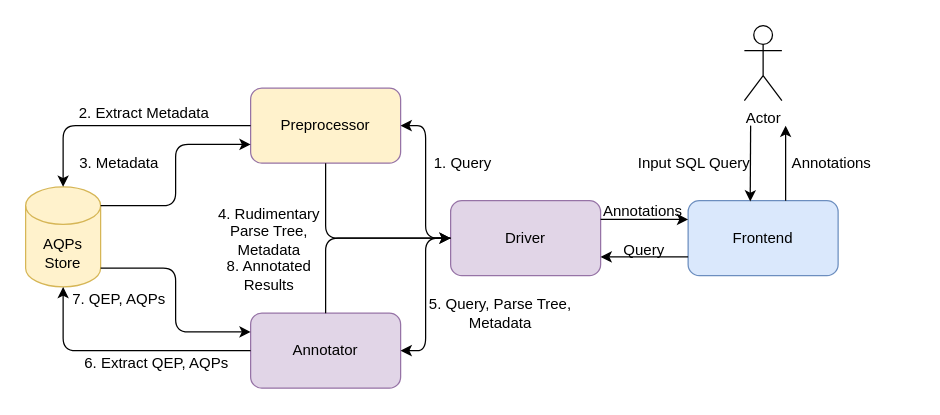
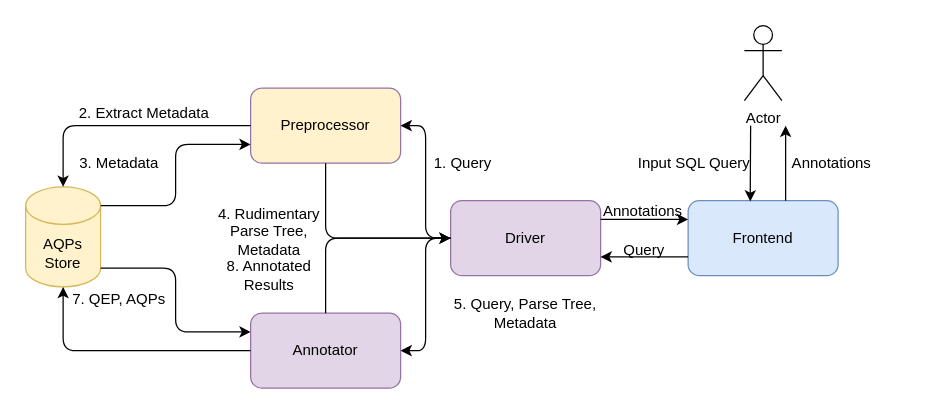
  <mxCell id="0" />
  <mxCell id="1" parent="0" />
  <mxCell id="2" value="Frontend" style="rounded=1;whiteSpace=wrap;html=1;fillColor=#dae8fc;strokeColor=#6c8ebf;" vertex="1" parent="1"><mxGeometry x="550" y="160" width="120" height="60" as="geometry" /></mxCell>
  <mxCell id="3" value="Actor" style="shape=umlActor;verticalLabelPosition=bottom;verticalAlign=top;html=1;outlineConnect=0;" vertex="1" parent="1"><mxGeometry x="595" y="20" width="30" height="60" as="geometry" /></mxCell>
  <mxCell id="4" value="" style="endArrow=classic;html=1;entryX=0.414;entryY=0.011;entryDx=0;entryDy=0;entryPerimeter=0;" edge="1" parent="1" target="2"><mxGeometry width="50" height="50" relative="1" as="geometry"><mxPoint x="600" y="100" as="sourcePoint" /><mxPoint x="680" y="200" as="targetPoint" /></mxGeometry></mxCell>
  <mxCell id="5" value="Input SQL Query" style="text;html=1;strokeColor=none;fillColor=none;align=center;verticalAlign=middle;whiteSpace=wrap;rounded=0;" vertex="1" parent="1"><mxGeometry x="490" y="120" width="130" height="20" as="geometry" /></mxCell>
  <mxCell id="6" value="" style="endArrow=classic;html=1;" edge="1" parent="1"><mxGeometry width="50" height="50" relative="1" as="geometry"><mxPoint x="628" y="160" as="sourcePoint" /><mxPoint x="628" y="100" as="targetPoint" /></mxGeometry></mxCell>
  <mxCell id="7" value="Driver" style="rounded=1;whiteSpace=wrap;html=1;fillColor=#e1d5e7;strokeColor=#9673a6;" vertex="1" parent="1"><mxGeometry x="360" y="160" width="120" height="60" as="geometry" /></mxCell>
  <mxCell id="8" value="Preprocessor" style="rounded=1;whiteSpace=wrap;html=1;fillColor=#fff2cc;strokeColor=#9673a6;" vertex="1" parent="1"><mxGeometry x="200" y="70" width="120" height="60" as="geometry" /></mxCell>
  <mxCell id="9" value="Annotator" style="rounded=1;whiteSpace=wrap;html=1;fillColor=#e1d5e7;strokeColor=#9673a6;" vertex="1" parent="1"><mxGeometry x="200" y="250" width="120" height="60" as="geometry" /></mxCell>
  <mxCell id="10" value="AQPs Store" style="shape=cylinder3;whiteSpace=wrap;html=1;boundedLbl=1;backgroundOutline=1;size=15;fillColor=#fff2cc;strokeColor=#d6b656;" vertex="1" parent="1"><mxGeometry x="20" y="149" width="60" height="80" as="geometry" /></mxCell>
  <mxCell id="11" value="" style="endArrow=classic;html=1;exitX=0;exitY=0.75;exitDx=0;exitDy=0;entryX=1;entryY=0.75;entryDx=0;entryDy=0;" edge="1" parent="1" source="2" target="7"><mxGeometry width="50" height="50" relative="1" as="geometry"><mxPoint x="480" y="200" as="sourcePoint" /><mxPoint x="530" y="150" as="targetPoint" /></mxGeometry></mxCell>
  <mxCell id="12" value="Query" style="text;html=1;strokeColor=none;fillColor=none;align=center;verticalAlign=middle;whiteSpace=wrap;rounded=0;" vertex="1" parent="1"><mxGeometry x="450" y="190" width="130" height="20" as="geometry" /></mxCell>
  <mxCell id="13" value="" style="endArrow=classic;html=1;exitX=1;exitY=0.25;exitDx=0;exitDy=0;entryX=0;entryY=0.25;entryDx=0;entryDy=0;" edge="1" parent="1" source="7" target="2"><mxGeometry width="50" height="50" relative="1" as="geometry"><mxPoint x="480" y="200" as="sourcePoint" /><mxPoint x="530" y="150" as="targetPoint" /></mxGeometry></mxCell>
  <mxCell id="14" value="Annotations" style="text;html=1;strokeColor=none;fillColor=none;align=center;verticalAlign=middle;whiteSpace=wrap;rounded=0;" vertex="1" parent="1"><mxGeometry x="494" y="159" width="40" height="20" as="geometry" /></mxCell>
  <mxCell id="15" value="" style="endArrow=classic;html=1;exitX=0;exitY=0.5;exitDx=0;exitDy=0;entryX=1;entryY=0.5;entryDx=0;entryDy=0;edgeStyle=orthogonalEdgeStyle;" edge="1" parent="1" source="7" target="8"><mxGeometry width="50" height="50" relative="1" as="geometry"><mxPoint x="350" y="180" as="sourcePoint" /><mxPoint x="380" y="150" as="targetPoint" /></mxGeometry></mxCell>
  <mxCell id="16" value="1. Query" style="text;html=1;strokeColor=none;fillColor=none;align=center;verticalAlign=middle;whiteSpace=wrap;rounded=0;" vertex="1" parent="1"><mxGeometry x="340" y="120" width="60" height="20" as="geometry" /></mxCell>
  <mxCell id="17" value="" style="endArrow=classic;html=1;exitX=0.5;exitY=1;exitDx=0;exitDy=0;entryX=0;entryY=0.5;entryDx=0;entryDy=0;edgeStyle=orthogonalEdgeStyle;" edge="1" parent="1" source="8" target="7"><mxGeometry width="50" height="50" relative="1" as="geometry"><mxPoint x="330" y="200" as="sourcePoint" /><mxPoint x="380" y="150" as="targetPoint" /></mxGeometry></mxCell>
  <mxCell id="18" value="4. Rudimentary Parse Tree, Metadata" style="text;html=1;strokeColor=none;fillColor=none;align=center;verticalAlign=middle;whiteSpace=wrap;rounded=0;" vertex="1" parent="1"><mxGeometry x="170" y="175" width="90" height="20" as="geometry" /></mxCell>
  <mxCell id="19" value="" style="endArrow=classic;html=1;exitX=0;exitY=0.5;exitDx=0;exitDy=0;entryX=1;entryY=0.5;entryDx=0;entryDy=0;edgeStyle=orthogonalEdgeStyle;" edge="1" parent="1" source="7" target="9"><mxGeometry width="50" height="50" relative="1" as="geometry"><mxPoint x="370" y="200" as="sourcePoint" /><mxPoint x="330" y="110" as="targetPoint" /></mxGeometry></mxCell>
- <mxCell id="20" value="5. Query, Parse Tree, Metadata" style="text;html=1;strokeColor=none;fillColor=none;align=center;verticalAlign=middle;whiteSpace=wrap;rounded=0;" vertex="1" parent="1"><mxGeometry x="340" y="240" width="120" height="20" as="geometry" /></mxCell>
+ <mxCell id="20" value="5. Query, Parse Tree, Metadata" style="text;html=1;strokeColor=none;fillColor=none;align=center;verticalAlign=middle;whiteSpace=wrap;rounded=0;" vertex="1" parent="1"><mxGeometry x="360" y="240" width="120" height="20" as="geometry" /></mxCell>
  <mxCell id="21" value="" style="endArrow=classic;html=1;exitX=0.5;exitY=0;exitDx=0;exitDy=0;edgeStyle=orthogonalEdgeStyle;entryX=0;entryY=0.5;entryDx=0;entryDy=0;" edge="1" parent="1" source="9" target="7"><mxGeometry width="50" height="50" relative="1" as="geometry"><mxPoint x="270" y="140" as="sourcePoint" /><mxPoint x="330" y="190" as="targetPoint" /></mxGeometry></mxCell>
  <mxCell id="22" value="8. Annotated Results" style="text;html=1;strokeColor=none;fillColor=none;align=center;verticalAlign=middle;whiteSpace=wrap;rounded=0;" vertex="1" parent="1"><mxGeometry x="170" y="210" width="90" height="20" as="geometry" /></mxCell>
  <mxCell id="23" value="" style="endArrow=classic;html=1;exitX=0;exitY=0.5;exitDx=0;exitDy=0;entryX=0.5;entryY=0;entryDx=0;entryDy=0;entryPerimeter=0;edgeStyle=orthogonalEdgeStyle;" edge="1" parent="1" source="8" target="10"><mxGeometry width="50" height="50" relative="1" as="geometry"><mxPoint x="110" y="150" as="sourcePoint" /><mxPoint x="160" y="100" as="targetPoint" /></mxGeometry></mxCell>
  <mxCell id="24" value="" style="endArrow=classic;html=1;exitX=0;exitY=0.5;exitDx=0;exitDy=0;edgeStyle=orthogonalEdgeStyle;" edge="1" parent="1" source="9" target="10"><mxGeometry width="50" height="50" relative="1" as="geometry"><mxPoint x="210" y="110" as="sourcePoint" /><mxPoint x="50" y="210" as="targetPoint" /></mxGeometry></mxCell>
  <mxCell id="25" value="" style="endArrow=classic;html=1;exitX=1;exitY=0;exitDx=0;exitDy=15;exitPerimeter=0;entryX=0;entryY=0.75;entryDx=0;entryDy=0;edgeStyle=orthogonalEdgeStyle;" edge="1" parent="1" source="10" target="8"><mxGeometry width="50" height="50" relative="1" as="geometry"><mxPoint x="250" y="150" as="sourcePoint" /><mxPoint x="300" y="100" as="targetPoint" /></mxGeometry></mxCell>
  <mxCell id="26" value="" style="endArrow=classic;html=1;exitX=1;exitY=1;exitDx=0;exitDy=-15;exitPerimeter=0;entryX=0;entryY=0.25;entryDx=0;entryDy=0;edgeStyle=orthogonalEdgeStyle;" edge="1" parent="1" source="10" target="9"><mxGeometry width="50" height="50" relative="1" as="geometry"><mxPoint x="90" y="174" as="sourcePoint" /><mxPoint x="210" y="125" as="targetPoint" /></mxGeometry></mxCell>
  <mxCell id="27" value="2. Extract Metadata" style="text;html=1;strokeColor=none;fillColor=none;align=center;verticalAlign=middle;whiteSpace=wrap;rounded=0;" vertex="1" parent="1"><mxGeometry x="60" y="80" width="110" height="20" as="geometry" /></mxCell>
  <mxCell id="28" value="3. Metadata" style="text;html=1;strokeColor=none;fillColor=none;align=center;verticalAlign=middle;whiteSpace=wrap;rounded=0;" vertex="1" parent="1"><mxGeometry x="40" y="120" width="110" height="20" as="geometry" /></mxCell>
- <mxCell id="29" value="6. Extract QEP, AQPs" style="text;html=1;strokeColor=none;fillColor=none;align=center;verticalAlign=middle;whiteSpace=wrap;rounded=0;" vertex="1" parent="1"><mxGeometry x="60" y="280" width="130" height="20" as="geometry" /></mxCell>
  <mxCell id="30" value="7. QEP, AQPs" style="text;html=1;strokeColor=none;fillColor=none;align=center;verticalAlign=middle;whiteSpace=wrap;rounded=0;" vertex="1" parent="1"><mxGeometry x="40" y="229" width="110" height="20" as="geometry" /></mxCell>
  <mxCell id="31" value="Annotations" style="text;html=1;strokeColor=none;fillColor=none;align=center;verticalAlign=middle;whiteSpace=wrap;rounded=0;" vertex="1" parent="1"><mxGeometry x="600" y="120" width="130" height="20" as="geometry" /></mxCell>
